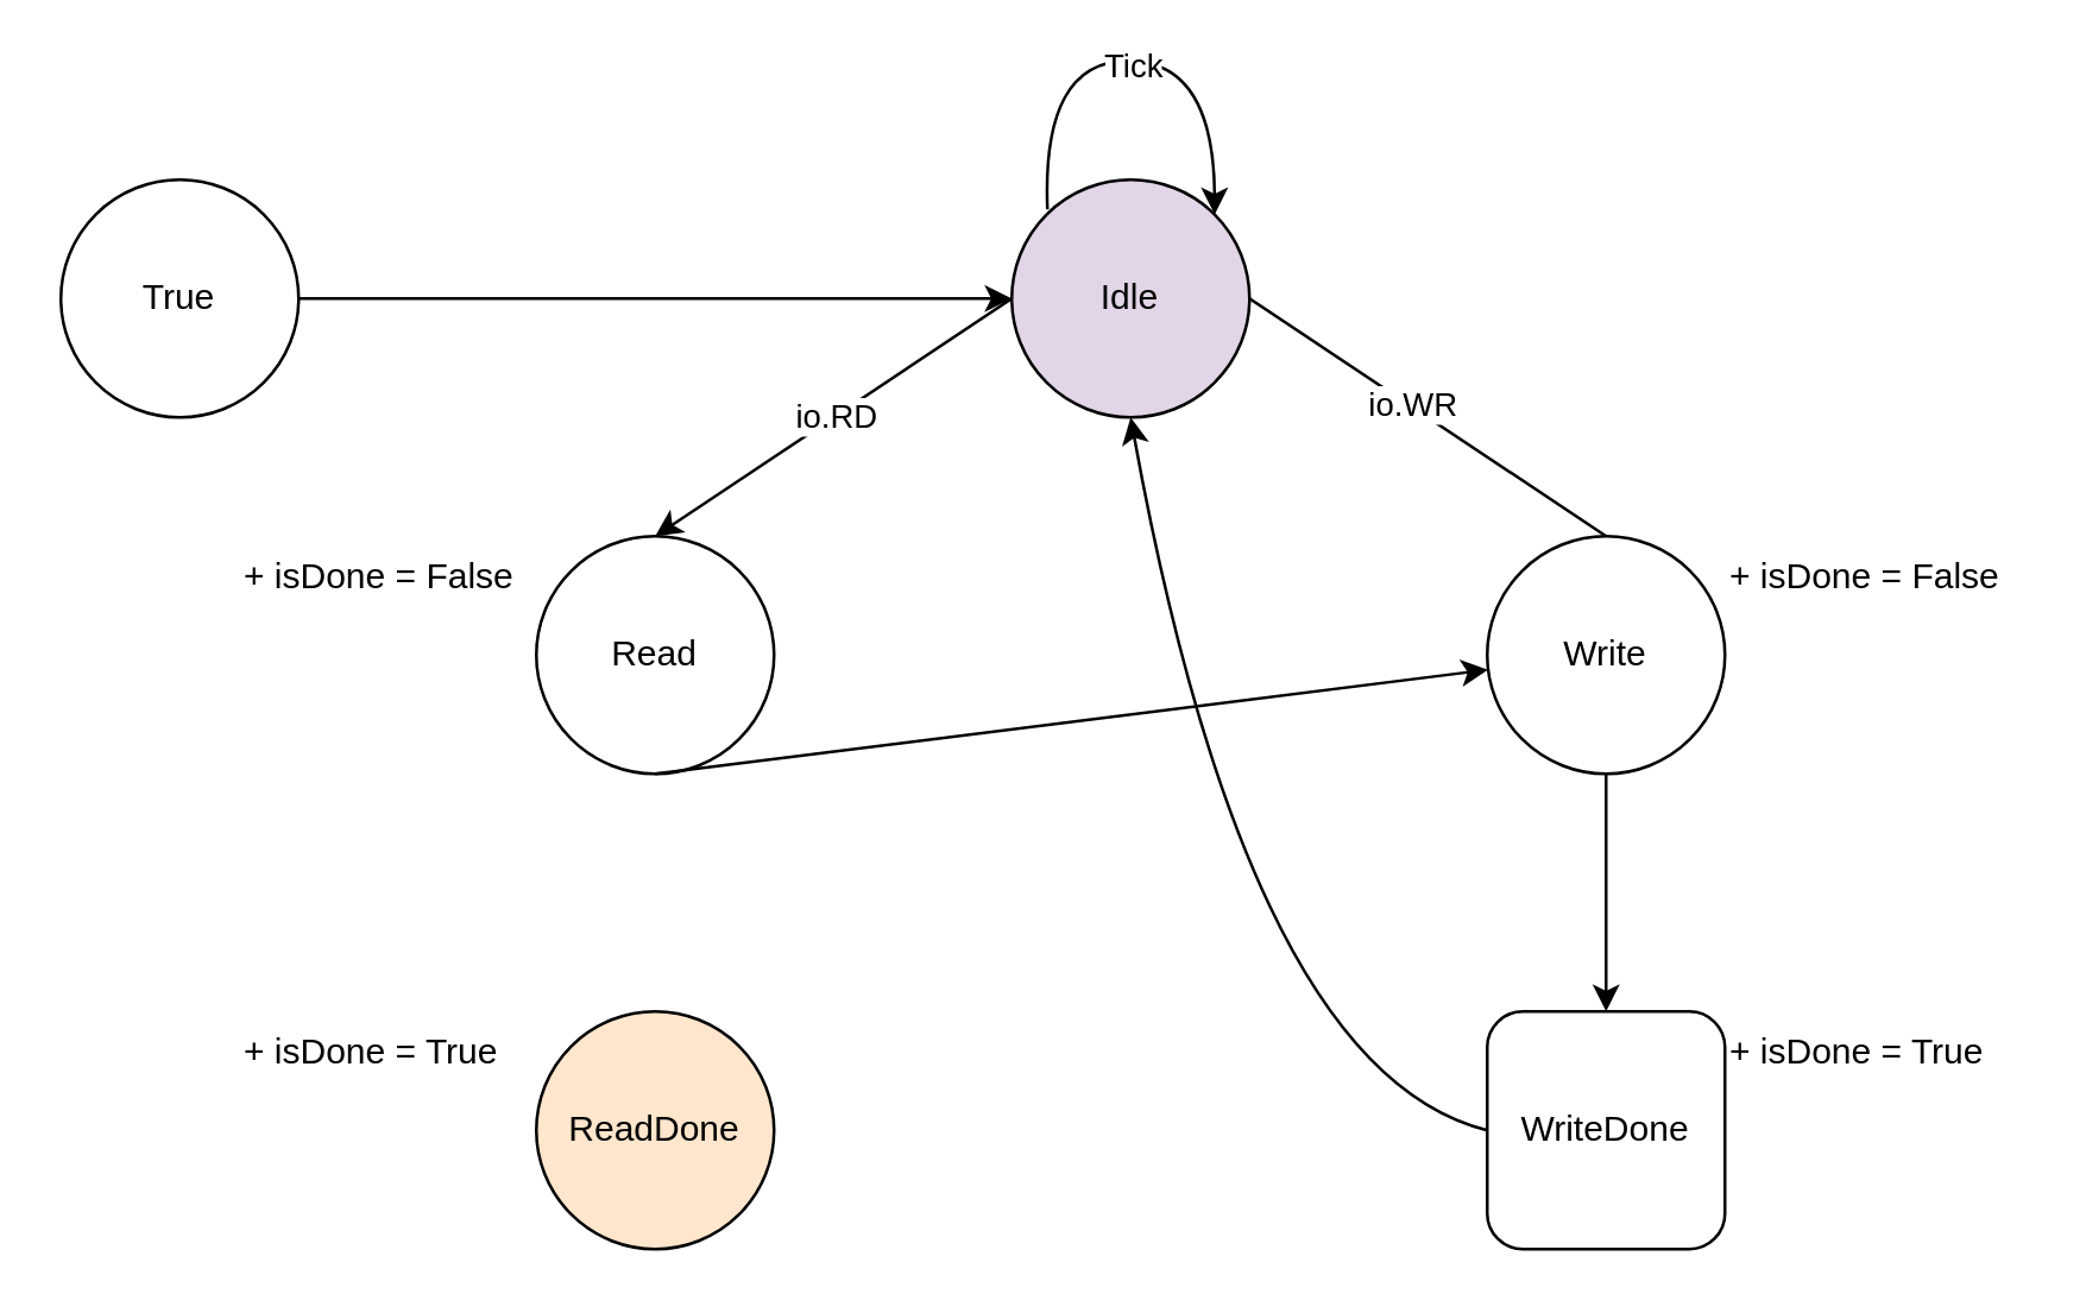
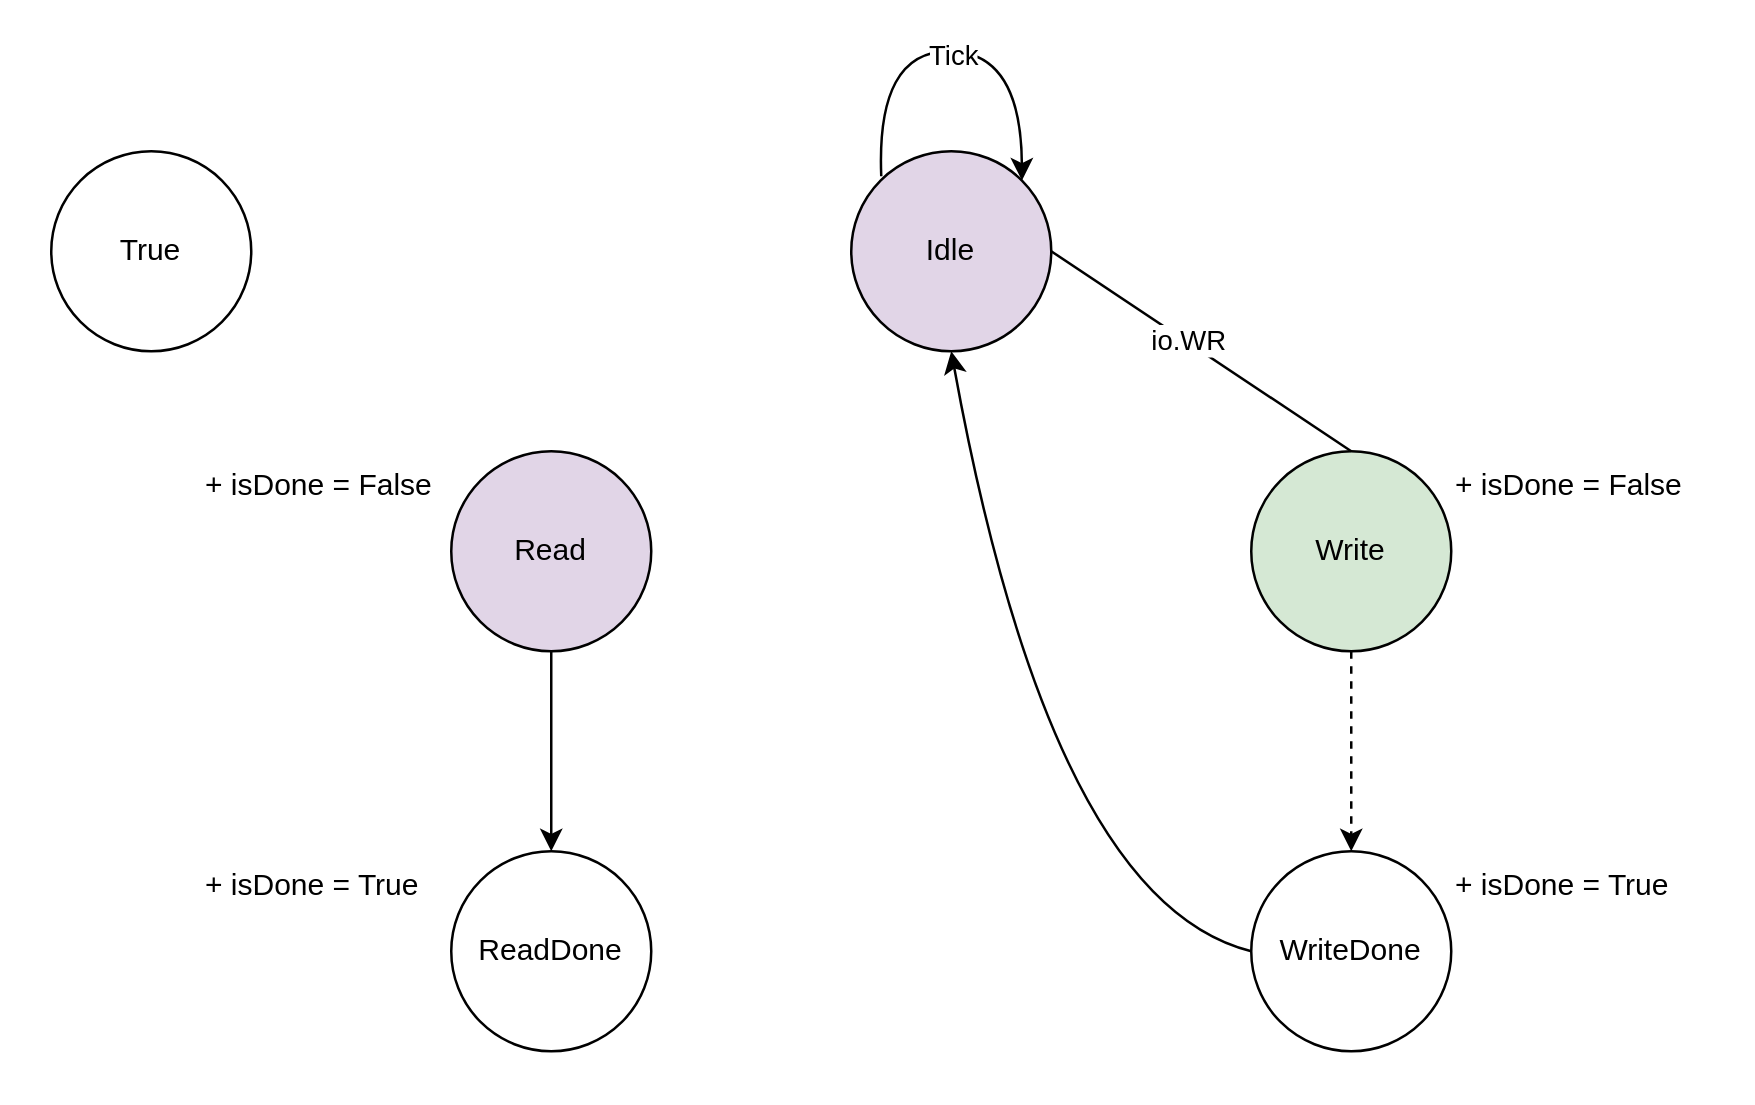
  <mxCell id="0" />
  <mxCell id="1" parent="0" />
  <mxCell id="2" value="True" style="ellipse;whiteSpace=wrap;html=1;aspect=fixed;" vertex="1" parent="1"><mxGeometry x="20" y="60" width="80" height="80" as="geometry" /></mxCell>
  <mxCell id="3" value="Idle" style="ellipse;whiteSpace=wrap;html=1;aspect=fixed;fillColor=#e1d5e7;" vertex="1" parent="1"><mxGeometry x="340" y="60" width="80" height="80" as="geometry" /></mxCell>
- <mxCell id="4" value="Read" style="ellipse;whiteSpace=wrap;html=1;aspect=fixed;" vertex="1" parent="1"><mxGeometry x="180" y="180" width="80" height="80" as="geometry" /></mxCell>
- <mxCell id="5" value="ReadDone" style="ellipse;whiteSpace=wrap;html=1;aspect=fixed;fillColor=#ffe6cc;" vertex="1" parent="1"><mxGeometry x="180" y="340" width="80" height="80" as="geometry" /></mxCell>
- <mxCell id="6" value="Write" style="ellipse;whiteSpace=wrap;html=1;aspect=fixed;" vertex="1" parent="1"><mxGeometry x="500" y="180" width="80" height="80" as="geometry" /></mxCell>
- <mxCell id="7" value="WriteDone" style="whiteSpace=wrap;html=1;aspect=fixed;rounded=1;" vertex="1" parent="1"><mxGeometry x="500" y="340" width="80" height="80" as="geometry" /></mxCell>
+ <mxCell id="4" value="Read" style="ellipse;whiteSpace=wrap;html=1;aspect=fixed;fillColor=#e1d5e7;" vertex="1" parent="1"><mxGeometry x="180" y="180" width="80" height="80" as="geometry" /></mxCell>
+ <mxCell id="5" value="ReadDone" style="ellipse;whiteSpace=wrap;html=1;aspect=fixed;" vertex="1" parent="1"><mxGeometry x="180" y="340" width="80" height="80" as="geometry" /></mxCell>
+ <mxCell id="6" value="Write" style="ellipse;whiteSpace=wrap;html=1;aspect=fixed;fillColor=#d5e8d4;" vertex="1" parent="1"><mxGeometry x="500" y="180" width="80" height="80" as="geometry" /></mxCell>
+ <mxCell id="7" value="WriteDone" style="ellipse;whiteSpace=wrap;html=1;aspect=fixed;" vertex="1" parent="1"><mxGeometry x="500" y="340" width="80" height="80" as="geometry" /></mxCell>
  <mxCell id="8" value="" style="curved=1;endArrow=classic;html=1;entryX=0.5;entryY=1;entryDx=0;entryDy=0;exitX=0;exitY=0.5;exitDx=0;exitDy=0;" edge="1" parent="1" source="7" target="3"><mxGeometry width="50" height="50" relative="1" as="geometry"><mxPoint x="440" y="430" as="sourcePoint" /><mxPoint x="490" y="380" as="targetPoint" /><Array as="points"><mxPoint x="420" y="360" /></Array></mxGeometry></mxCell>
- <mxCell id="9" value="" style="endArrow=classic;html=1;exitX=0.5;exitY=1;exitDx=0;exitDy=0;entryX=0.5;entryY=0;entryDx=0;entryDy=0;" edge="1" parent="1" source="6" target="7"><mxGeometry width="50" height="50" relative="1" as="geometry"><mxPoint x="660" y="320" as="sourcePoint" /><mxPoint x="710" y="270" as="targetPoint" /></mxGeometry></mxCell>
- <mxCell id="10" value="" style="endArrow=classic;html=1;exitX=0.5;exitY=1;exitDx=0;exitDy=0;" edge="1" parent="1" source="4" target="6"><mxGeometry width="50" height="50" relative="1" as="geometry"><mxPoint x="130" y="330" as="sourcePoint" /><mxPoint x="180" y="280" as="targetPoint" /></mxGeometry></mxCell>
+ <mxCell id="9" value="" style="endArrow=classic;html=1;exitX=0.5;exitY=1;exitDx=0;exitDy=0;entryX=0.5;entryY=0;entryDx=0;entryDy=0;dashed=1;" edge="1" parent="1" source="6" target="7"><mxGeometry width="50" height="50" relative="1" as="geometry"><mxPoint x="660" y="320" as="sourcePoint" /><mxPoint x="710" y="270" as="targetPoint" /></mxGeometry></mxCell>
+ <mxCell id="10" value="" style="endArrow=classic;html=1;entryX=0.5;entryY=0;entryDx=0;entryDy=0;exitX=0.5;exitY=1;exitDx=0;exitDy=0;" edge="1" parent="1" source="4" target="5"><mxGeometry width="50" height="50" relative="1" as="geometry"><mxPoint x="130" y="330" as="sourcePoint" /><mxPoint x="180" y="280" as="targetPoint" /></mxGeometry></mxCell>
  <mxCell id="11" value="" style="endArrow=none;html=1;exitX=1;exitY=0.5;exitDx=0;exitDy=0;entryX=0.5;entryY=0;entryDx=0;entryDy=0;" edge="1" parent="1" source="3" target="6"><mxGeometry width="50" height="50" relative="1" as="geometry"><mxPoint x="540" y="140" as="sourcePoint" /><mxPoint x="590" y="90" as="targetPoint" /></mxGeometry></mxCell>
  <mxCell id="12" value="io.WR" style="edgeLabel;html=1;align=center;verticalAlign=middle;resizable=0;points=[];" vertex="1" connectable="0" parent="11"><mxGeometry x="-0.096" y="1" relative="1" as="geometry"><mxPoint as="offset" /></mxGeometry></mxCell>
- <mxCell id="13" value="" style="endArrow=classic;html=1;exitX=0;exitY=0.5;exitDx=0;exitDy=0;entryX=0.5;entryY=0;entryDx=0;entryDy=0;" edge="1" parent="1" source="3" target="4"><mxGeometry width="50" height="50" relative="1" as="geometry"><mxPoint x="0" y="340" as="sourcePoint" /><mxPoint x="50" y="290" as="targetPoint" /></mxGeometry></mxCell>
- <mxCell id="14" value="io.RD" style="edgeLabel;html=1;align=center;verticalAlign=middle;resizable=0;points=[];" vertex="1" connectable="0" parent="13"><mxGeometry relative="1" as="geometry"><mxPoint as="offset" /></mxGeometry></mxCell>
- <mxCell id="15" value="" style="endArrow=classic;html=1;exitX=1;exitY=0.5;exitDx=0;exitDy=0;entryX=0;entryY=0.5;entryDx=0;entryDy=0;" edge="1" parent="1" source="2" target="3"><mxGeometry width="50" height="50" relative="1" as="geometry"><mxPoint x="60" y="230" as="sourcePoint" /><mxPoint x="110" y="180" as="targetPoint" /></mxGeometry></mxCell>
  <mxCell id="16" value="" style="curved=1;endArrow=classic;html=1;entryX=1;entryY=0;entryDx=0;entryDy=0;" edge="1" parent="1" target="3"><mxGeometry width="50" height="50" relative="1" as="geometry"><mxPoint x="352" y="70" as="sourcePoint" /><mxPoint x="80" y="240" as="targetPoint" /><Array as="points"><mxPoint x="350" y="20" /><mxPoint x="408" y="20" /></Array></mxGeometry></mxCell>
  <mxCell id="17" value="Tick" style="edgeLabel;html=1;align=center;verticalAlign=middle;resizable=0;points=[];" vertex="1" connectable="0" parent="16"><mxGeometry x="0.015" y="-1" relative="1" as="geometry"><mxPoint as="offset" /></mxGeometry></mxCell>
  <mxCell id="18" value="+ isDone = False" style="text;html=1;strokeColor=none;fillColor=none;align=left;verticalAlign=top;whiteSpace=wrap;rounded=0;" vertex="1" parent="1"><mxGeometry x="580" y="180" width="100" height="80" as="geometry" /></mxCell>
  <mxCell id="19" value="+ isDone = True" style="text;html=1;strokeColor=none;fillColor=none;align=left;verticalAlign=top;whiteSpace=wrap;rounded=0;" vertex="1" parent="1"><mxGeometry x="580" y="340" width="100" height="80" as="geometry" /></mxCell>
  <mxCell id="20" value="+ isDone = True" style="text;html=1;strokeColor=none;fillColor=none;align=left;verticalAlign=top;whiteSpace=wrap;rounded=0;" vertex="1" parent="1"><mxGeometry x="80" y="340" width="100" height="80" as="geometry" /></mxCell>
  <mxCell id="21" value="+ isDone = False" style="text;html=1;strokeColor=none;fillColor=none;align=left;verticalAlign=top;whiteSpace=wrap;rounded=0;" vertex="1" parent="1"><mxGeometry x="80" y="180" width="100" height="80" as="geometry" /></mxCell>
